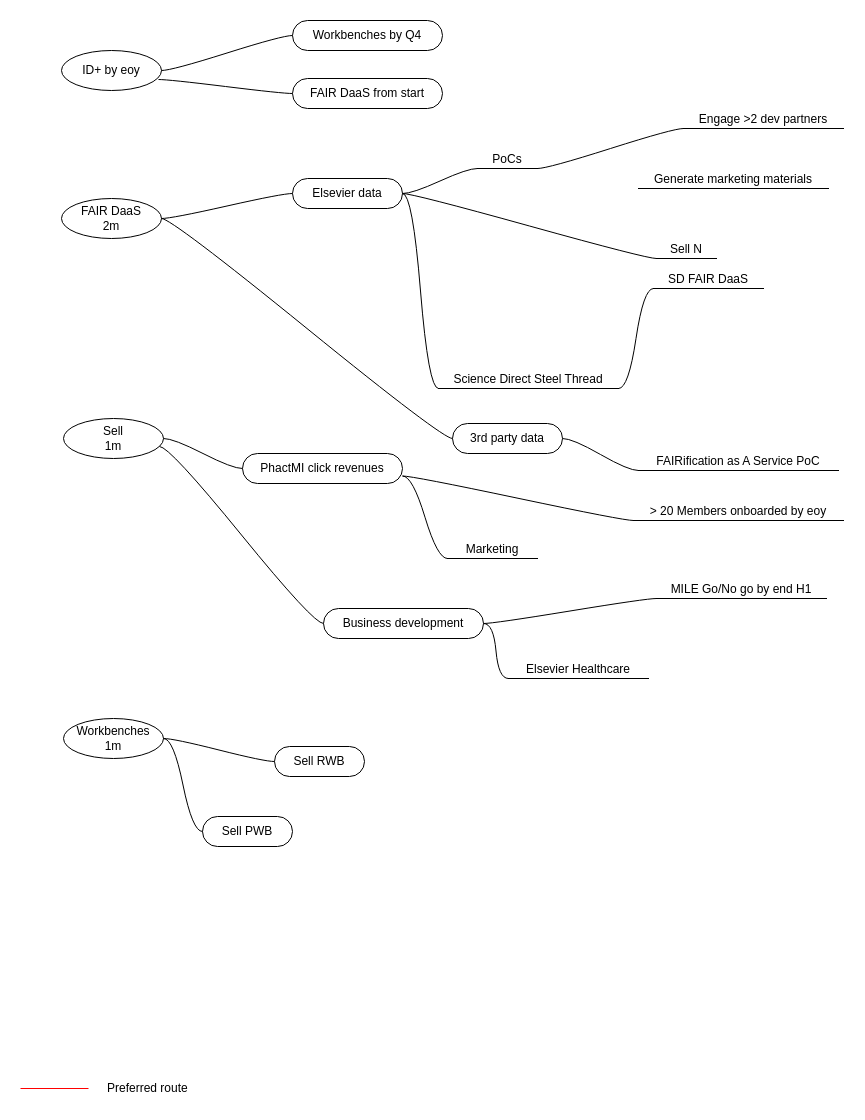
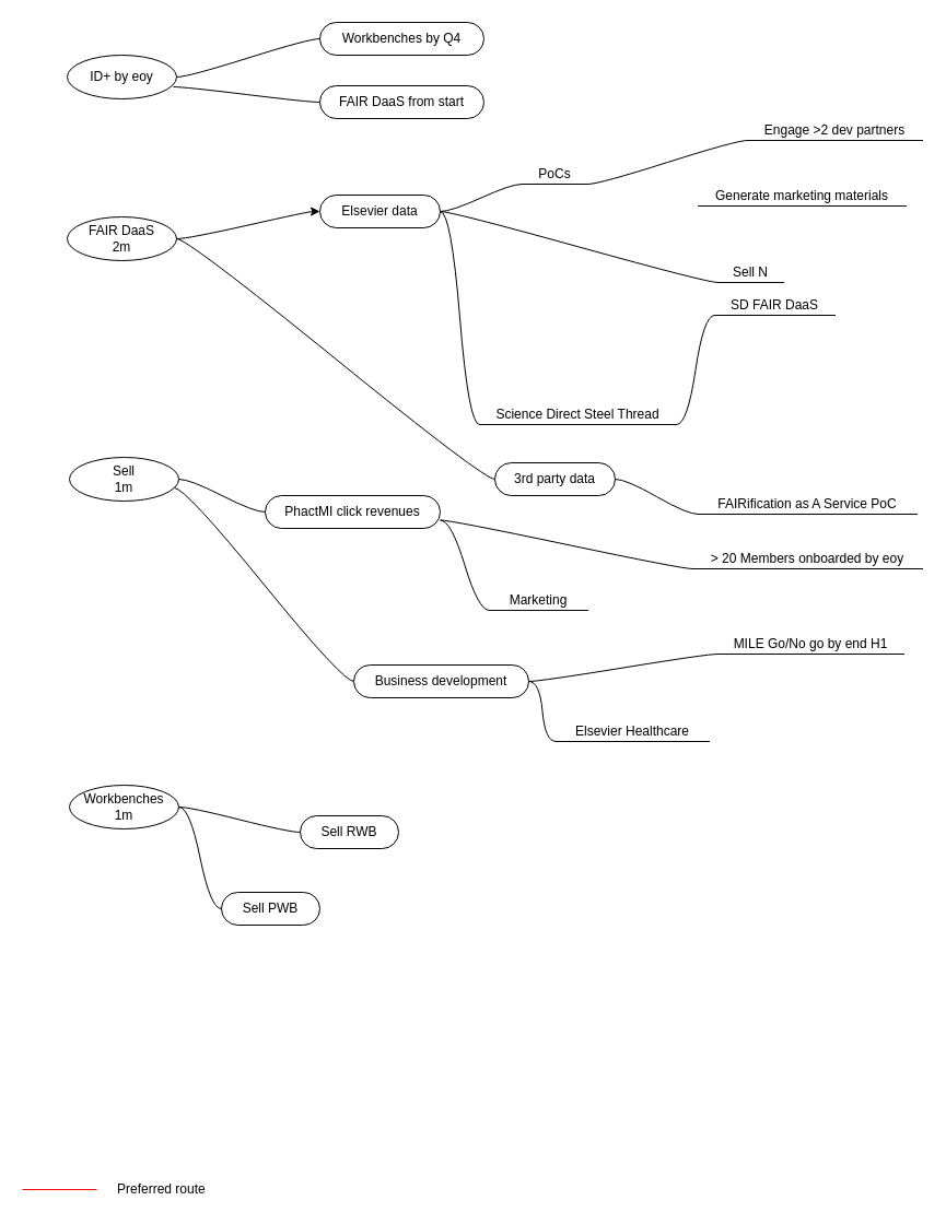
  <mxCell id="0" style=";html=1;" />
  <mxCell id="1" style=";html=1;" parent="0" />
  <mxCell id="2" value="" style="line;strokeWidth=1;html=1;rounded=1;fontSize=12;align=center;verticalAlign=middle;strokeColor=#FF0000;endFill=1;endArrow=classic;endSize=10;startSize=10;" parent="1" vertex="1"><mxGeometry x="20" y="1083" width="68" height="10" as="geometry" /></mxCell>
  <mxCell id="3" value="Preferred route" style="text;html=1;strokeColor=none;fillColor=none;align=left;verticalAlign=middle;whiteSpace=wrap;rounded=0;shadow=1;fontSize=12;" parent="1" vertex="1"><mxGeometry x="105" y="1078" width="143" height="20" as="geometry" /></mxCell>
  <mxCell id="4" value="ID+ by eoy" style="ellipse;whiteSpace=wrap;html=1;align=center;newEdgeStyle={&quot;edgeStyle&quot;:&quot;entityRelationEdgeStyle&quot;,&quot;startArrow&quot;:&quot;none&quot;,&quot;endArrow&quot;:&quot;none&quot;,&quot;segment&quot;:10,&quot;curved&quot;:1};treeFolding=1;treeMoving=1;" vertex="1" parent="1"><mxGeometry x="61" y="50" width="100" height="40" as="geometry" /></mxCell>
  <mxCell id="5" value="FAIR DaaS&lt;br&gt;2m" style="ellipse;whiteSpace=wrap;html=1;align=center;newEdgeStyle={&quot;edgeStyle&quot;:&quot;entityRelationEdgeStyle&quot;,&quot;startArrow&quot;:&quot;none&quot;,&quot;endArrow&quot;:&quot;none&quot;,&quot;segment&quot;:10,&quot;curved&quot;:1};treeFolding=1;treeMoving=1;" vertex="1" parent="1"><mxGeometry x="61" y="198" width="100" height="40" as="geometry" /></mxCell>
  <mxCell id="6" value="Sell&lt;br&gt;1m" style="ellipse;whiteSpace=wrap;html=1;align=center;newEdgeStyle={&quot;edgeStyle&quot;:&quot;entityRelationEdgeStyle&quot;,&quot;startArrow&quot;:&quot;none&quot;,&quot;endArrow&quot;:&quot;none&quot;,&quot;segment&quot;:10,&quot;curved&quot;:1};treeFolding=1;treeMoving=1;" vertex="1" parent="1"><mxGeometry x="63" y="418" width="100" height="40" as="geometry" /></mxCell>
  <mxCell id="7" value="Workbenches&lt;br&gt;1m" style="ellipse;whiteSpace=wrap;html=1;align=center;newEdgeStyle={&quot;edgeStyle&quot;:&quot;entityRelationEdgeStyle&quot;,&quot;startArrow&quot;:&quot;none&quot;,&quot;endArrow&quot;:&quot;none&quot;,&quot;segment&quot;:10,&quot;curved&quot;:1};treeFolding=1;treeMoving=1;" vertex="1" parent="1"><mxGeometry x="63" y="718" width="100" height="40" as="geometry" /></mxCell>
  <mxCell id="8" style="edgeStyle=orthogonalEdgeStyle;rounded=0;orthogonalLoop=1;jettySize=auto;html=1;exitX=0.5;exitY=1;exitDx=0;exitDy=0;" edge="1" parent="1" source="4" target="4"><mxGeometry relative="1" as="geometry" /></mxCell>
  <mxCell id="9" value="Workbenches by Q4" style="whiteSpace=wrap;html=1;rounded=1;arcSize=50;align=center;verticalAlign=middle;strokeWidth=1;autosize=1;spacing=4;treeFolding=1;treeMoving=1;newEdgeStyle={&quot;edgeStyle&quot;:&quot;entityRelationEdgeStyle&quot;,&quot;startArrow&quot;:&quot;none&quot;,&quot;endArrow&quot;:&quot;none&quot;,&quot;segment&quot;:10,&quot;curved&quot;:1};" vertex="1" parent="1"><mxGeometry x="292" y="20" width="150" height="30" as="geometry" /></mxCell>
  <mxCell id="10" value="" style="edgeStyle=entityRelationEdgeStyle;startArrow=none;endArrow=none;segment=10;curved=1;" edge="1" target="9" parent="1"><mxGeometry relative="1" as="geometry"><mxPoint x="161" y="70" as="sourcePoint" /></mxGeometry></mxCell>
  <mxCell id="11" value="FAIR DaaS from start" style="whiteSpace=wrap;html=1;rounded=1;arcSize=50;align=center;verticalAlign=middle;strokeWidth=1;autosize=1;spacing=4;treeFolding=1;treeMoving=1;newEdgeStyle={&quot;edgeStyle&quot;:&quot;entityRelationEdgeStyle&quot;,&quot;startArrow&quot;:&quot;none&quot;,&quot;endArrow&quot;:&quot;none&quot;,&quot;segment&quot;:10,&quot;curved&quot;:1};" vertex="1" parent="1"><mxGeometry x="292" y="78" width="150" height="30" as="geometry" /></mxCell>
  <mxCell id="12" value="" style="edgeStyle=entityRelationEdgeStyle;startArrow=none;endArrow=none;segment=10;curved=1;exitX=0.97;exitY=0.725;exitDx=0;exitDy=0;exitPerimeter=0;" edge="1" target="11" parent="1" source="4"><mxGeometry relative="1" as="geometry"><mxPoint x="151" y="120" as="sourcePoint" /></mxGeometry></mxCell>
  <mxCell id="13" value="Elsevier data" style="whiteSpace=wrap;html=1;rounded=1;arcSize=50;align=center;verticalAlign=middle;strokeWidth=1;autosize=1;spacing=4;treeFolding=1;treeMoving=1;newEdgeStyle={&quot;edgeStyle&quot;:&quot;entityRelationEdgeStyle&quot;,&quot;startArrow&quot;:&quot;none&quot;,&quot;endArrow&quot;:&quot;none&quot;,&quot;segment&quot;:10,&quot;curved&quot;:1};" vertex="1" parent="1"><mxGeometry x="292" y="178" width="110" height="30" as="geometry" /></mxCell>
- <mxCell id="14" value="" style="edgeStyle=entityRelationEdgeStyle;startArrow=none;endArrow=none;segment=10;curved=1;entryX=0;entryY=0.5;entryDx=0;entryDy=0;exitX=1;exitY=0.5;exitDx=0;exitDy=0;" edge="1" target="13" parent="1" source="5"><mxGeometry relative="1" as="geometry"><mxPoint x="163" y="318" as="sourcePoint" /></mxGeometry></mxCell>
+ <mxCell id="14" value="" style="edgeStyle=entityRelationEdgeStyle;startArrow=none;endArrow=classic;segment=10;curved=1;entryX=0;entryY=0.5;entryDx=0;entryDy=0;exitX=1;exitY=0.5;exitDx=0;exitDy=0;" edge="1" target="13" parent="1" source="5"><mxGeometry relative="1" as="geometry"><mxPoint x="163" y="318" as="sourcePoint" /></mxGeometry></mxCell>
  <mxCell id="15" value="PoCs" style="whiteSpace=wrap;html=1;shape=partialRectangle;top=0;left=0;bottom=1;right=0;points=[[0,1],[1,1]];fillColor=none;align=center;verticalAlign=bottom;routingCenterY=0.5;snapToPoint=1;recursiveResize=0;autosize=1;treeFolding=1;treeMoving=1;newEdgeStyle={&quot;edgeStyle&quot;:&quot;entityRelationEdgeStyle&quot;,&quot;startArrow&quot;:&quot;none&quot;,&quot;endArrow&quot;:&quot;none&quot;,&quot;segment&quot;:10,&quot;curved&quot;:1};" vertex="1" parent="1"><mxGeometry x="477" y="148" width="60" height="20" as="geometry" /></mxCell>
  <mxCell id="16" value="" style="edgeStyle=entityRelationEdgeStyle;startArrow=none;endArrow=none;segment=10;curved=1;exitX=1;exitY=0.5;exitDx=0;exitDy=0;" edge="1" target="15" parent="1" source="13"><mxGeometry relative="1" as="geometry"><mxPoint x="423" y="288" as="sourcePoint" /></mxGeometry></mxCell>
  <mxCell id="17" value="Sell N" style="whiteSpace=wrap;html=1;shape=partialRectangle;top=0;left=0;bottom=1;right=0;points=[[0,1],[1,1]];fillColor=none;align=center;verticalAlign=bottom;routingCenterY=0.5;snapToPoint=1;recursiveResize=0;autosize=1;treeFolding=1;treeMoving=1;newEdgeStyle={&quot;edgeStyle&quot;:&quot;entityRelationEdgeStyle&quot;,&quot;startArrow&quot;:&quot;none&quot;,&quot;endArrow&quot;:&quot;none&quot;,&quot;segment&quot;:10,&quot;curved&quot;:1};" vertex="1" parent="1"><mxGeometry x="656" y="238" width="60" height="20" as="geometry" /></mxCell>
  <mxCell id="18" value="" style="edgeStyle=entityRelationEdgeStyle;startArrow=none;endArrow=none;segment=10;curved=1;exitX=1;exitY=0.5;exitDx=0;exitDy=0;" edge="1" target="17" parent="1" source="13"><mxGeometry relative="1" as="geometry"><mxPoint x="143" y="108.5" as="sourcePoint" /></mxGeometry></mxCell>
  <mxCell id="19" value="Science Direct Steel Thread" style="whiteSpace=wrap;html=1;shape=partialRectangle;top=0;left=0;bottom=1;right=0;points=[[0,1],[1,1]];fillColor=none;align=center;verticalAlign=bottom;routingCenterY=0.5;snapToPoint=1;recursiveResize=0;autosize=1;treeFolding=1;treeMoving=1;newEdgeStyle={&quot;edgeStyle&quot;:&quot;entityRelationEdgeStyle&quot;,&quot;startArrow&quot;:&quot;none&quot;,&quot;endArrow&quot;:&quot;none&quot;,&quot;segment&quot;:10,&quot;curved&quot;:1};" vertex="1" parent="1"><mxGeometry x="438" y="368" width="180" height="20" as="geometry" /></mxCell>
  <mxCell id="20" value="" style="edgeStyle=entityRelationEdgeStyle;startArrow=none;endArrow=none;segment=10;curved=1;exitX=1;exitY=0.5;exitDx=0;exitDy=0;" edge="1" target="19" parent="1" source="13"><mxGeometry relative="1" as="geometry"><mxPoint x="683" y="548" as="sourcePoint" /></mxGeometry></mxCell>
  <mxCell id="21" value="SD FAIR DaaS" style="whiteSpace=wrap;html=1;shape=partialRectangle;top=0;left=0;bottom=1;right=0;points=[[0,1],[1,1]];fillColor=none;align=center;verticalAlign=bottom;routingCenterY=0.5;snapToPoint=1;recursiveResize=0;autosize=1;treeFolding=1;treeMoving=1;newEdgeStyle={&quot;edgeStyle&quot;:&quot;entityRelationEdgeStyle&quot;,&quot;startArrow&quot;:&quot;none&quot;,&quot;endArrow&quot;:&quot;none&quot;,&quot;segment&quot;:10,&quot;curved&quot;:1};" vertex="1" parent="1"><mxGeometry x="653" y="268" width="110" height="20" as="geometry" /></mxCell>
  <mxCell id="22" value="" style="edgeStyle=entityRelationEdgeStyle;startArrow=none;endArrow=none;segment=10;curved=1;exitX=1;exitY=1;exitDx=0;exitDy=0;" edge="1" target="21" parent="1" source="19"><mxGeometry relative="1" as="geometry"><mxPoint x="683" y="518" as="sourcePoint" /></mxGeometry></mxCell>
  <mxCell id="23" value="3rd party data" style="whiteSpace=wrap;html=1;rounded=1;arcSize=50;align=center;verticalAlign=middle;strokeWidth=1;autosize=1;spacing=4;treeFolding=1;treeMoving=1;newEdgeStyle={&quot;edgeStyle&quot;:&quot;entityRelationEdgeStyle&quot;,&quot;startArrow&quot;:&quot;none&quot;,&quot;endArrow&quot;:&quot;none&quot;,&quot;segment&quot;:10,&quot;curved&quot;:1};" vertex="1" parent="1"><mxGeometry x="452" y="423" width="110" height="30" as="geometry" /></mxCell>
  <mxCell id="24" value="" style="edgeStyle=entityRelationEdgeStyle;startArrow=none;endArrow=none;segment=10;curved=1;exitX=1;exitY=0.5;exitDx=0;exitDy=0;" edge="1" target="23" parent="1" source="5"><mxGeometry relative="1" as="geometry"><mxPoint x="105" y="428" as="sourcePoint" /></mxGeometry></mxCell>
  <mxCell id="25" value="PhactMI click revenues" style="whiteSpace=wrap;html=1;rounded=1;arcSize=50;align=center;verticalAlign=middle;strokeWidth=1;autosize=1;spacing=4;treeFolding=1;treeMoving=1;newEdgeStyle={&quot;edgeStyle&quot;:&quot;entityRelationEdgeStyle&quot;,&quot;startArrow&quot;:&quot;none&quot;,&quot;endArrow&quot;:&quot;none&quot;,&quot;segment&quot;:10,&quot;curved&quot;:1};" vertex="1" parent="1"><mxGeometry x="242" y="453" width="160" height="30" as="geometry" /></mxCell>
  <mxCell id="26" value="" style="edgeStyle=entityRelationEdgeStyle;startArrow=none;endArrow=none;segment=10;curved=1;exitX=1;exitY=0.5;exitDx=0;exitDy=0;" edge="1" target="25" parent="1" source="6"><mxGeometry relative="1" as="geometry"><mxPoint x="693" y="488" as="sourcePoint" /></mxGeometry></mxCell>
  <mxCell id="27" value="Elsevier Healthcare" style="whiteSpace=wrap;html=1;shape=partialRectangle;top=0;left=0;bottom=1;right=0;points=[[0,1],[1,1]];fillColor=none;align=center;verticalAlign=bottom;routingCenterY=0.5;snapToPoint=1;recursiveResize=0;autosize=1;treeFolding=1;treeMoving=1;newEdgeStyle={&quot;edgeStyle&quot;:&quot;entityRelationEdgeStyle&quot;,&quot;startArrow&quot;:&quot;none&quot;,&quot;endArrow&quot;:&quot;none&quot;,&quot;segment&quot;:10,&quot;curved&quot;:1};" vertex="1" parent="1"><mxGeometry x="508" y="658" width="140" height="20" as="geometry" /></mxCell>
  <mxCell id="28" value="" style="edgeStyle=entityRelationEdgeStyle;startArrow=none;endArrow=none;segment=10;curved=1;exitX=1;exitY=0.5;exitDx=0;exitDy=0;" edge="1" target="27" parent="1" source="33"><mxGeometry relative="1" as="geometry"><mxPoint x="673" y="478" as="sourcePoint" /></mxGeometry></mxCell>
  <mxCell id="29" value="&amp;gt; 20 Members onboarded by eoy" style="whiteSpace=wrap;html=1;shape=partialRectangle;top=0;left=0;bottom=1;right=0;points=[[0,1],[1,1]];fillColor=none;align=center;verticalAlign=bottom;routingCenterY=0.5;snapToPoint=1;recursiveResize=0;autosize=1;treeFolding=1;treeMoving=1;newEdgeStyle={&quot;edgeStyle&quot;:&quot;entityRelationEdgeStyle&quot;,&quot;startArrow&quot;:&quot;none&quot;,&quot;endArrow&quot;:&quot;none&quot;,&quot;segment&quot;:10,&quot;curved&quot;:1};" vertex="1" parent="1"><mxGeometry x="633" y="500" width="210" height="20" as="geometry" /></mxCell>
  <mxCell id="30" value="" style="edgeStyle=entityRelationEdgeStyle;startArrow=none;endArrow=none;segment=10;curved=1;exitX=1;exitY=0.75;exitDx=0;exitDy=0;" edge="1" target="29" parent="1" source="25"><mxGeometry relative="1" as="geometry"><mxPoint x="383" y="618" as="sourcePoint" /></mxGeometry></mxCell>
  <mxCell id="31" value="Marketing" style="whiteSpace=wrap;html=1;shape=partialRectangle;top=0;left=0;bottom=1;right=0;points=[[0,1],[1,1]];fillColor=none;align=center;verticalAlign=bottom;routingCenterY=0.5;snapToPoint=1;recursiveResize=0;autosize=1;treeFolding=1;treeMoving=1;newEdgeStyle={&quot;edgeStyle&quot;:&quot;entityRelationEdgeStyle&quot;,&quot;startArrow&quot;:&quot;none&quot;,&quot;endArrow&quot;:&quot;none&quot;,&quot;segment&quot;:10,&quot;curved&quot;:1};" vertex="1" parent="1"><mxGeometry x="447" y="538" width="90" height="20" as="geometry" /></mxCell>
  <mxCell id="32" value="" style="edgeStyle=entityRelationEdgeStyle;startArrow=none;endArrow=none;segment=10;curved=1;exitX=1;exitY=0.75;exitDx=0;exitDy=0;" edge="1" target="31" parent="1" source="25"><mxGeometry relative="1" as="geometry"><mxPoint x="319" y="598" as="sourcePoint" /></mxGeometry></mxCell>
  <mxCell id="33" value="Business development" style="whiteSpace=wrap;html=1;rounded=1;arcSize=50;align=center;verticalAlign=middle;strokeWidth=1;autosize=1;spacing=4;treeFolding=1;treeMoving=1;newEdgeStyle={&quot;edgeStyle&quot;:&quot;entityRelationEdgeStyle&quot;,&quot;startArrow&quot;:&quot;none&quot;,&quot;endArrow&quot;:&quot;none&quot;,&quot;segment&quot;:10,&quot;curved&quot;:1};" vertex="1" parent="1"><mxGeometry x="323" y="608" width="160" height="30" as="geometry" /></mxCell>
  <mxCell id="34" value="" style="edgeStyle=entityRelationEdgeStyle;startArrow=none;endArrow=none;segment=10;curved=1;exitX=0.96;exitY=0.7;exitDx=0;exitDy=0;exitPerimeter=0;" edge="1" target="33" parent="1" source="6"><mxGeometry relative="1" as="geometry"><mxPoint x="13" y="688" as="sourcePoint" /></mxGeometry></mxCell>
  <mxCell id="35" value="MILE Go/No go by end H1" style="whiteSpace=wrap;html=1;shape=partialRectangle;top=0;left=0;bottom=1;right=0;points=[[0,1],[1,1]];fillColor=none;align=center;verticalAlign=bottom;routingCenterY=0.5;snapToPoint=1;recursiveResize=0;autosize=1;treeFolding=1;treeMoving=1;newEdgeStyle={&quot;edgeStyle&quot;:&quot;entityRelationEdgeStyle&quot;,&quot;startArrow&quot;:&quot;none&quot;,&quot;endArrow&quot;:&quot;none&quot;,&quot;segment&quot;:10,&quot;curved&quot;:1};" vertex="1" parent="1"><mxGeometry x="656" y="578" width="170" height="20" as="geometry" /></mxCell>
  <mxCell id="36" value="" style="edgeStyle=entityRelationEdgeStyle;startArrow=none;endArrow=none;segment=10;curved=1;" edge="1" target="35" parent="1" source="33"><mxGeometry relative="1" as="geometry"><mxPoint x="673" y="458" as="sourcePoint" /></mxGeometry></mxCell>
  <mxCell id="37" value="Sell RWB" style="whiteSpace=wrap;html=1;rounded=1;arcSize=50;align=center;verticalAlign=middle;strokeWidth=1;autosize=1;spacing=4;treeFolding=1;treeMoving=1;newEdgeStyle={&quot;edgeStyle&quot;:&quot;entityRelationEdgeStyle&quot;,&quot;startArrow&quot;:&quot;none&quot;,&quot;endArrow&quot;:&quot;none&quot;,&quot;segment&quot;:10,&quot;curved&quot;:1};" vertex="1" parent="1"><mxGeometry x="274" y="746" width="90" height="30" as="geometry" /></mxCell>
  <mxCell id="38" value="" style="edgeStyle=entityRelationEdgeStyle;startArrow=none;endArrow=none;segment=10;curved=1;exitX=1;exitY=0.5;exitDx=0;exitDy=0;" edge="1" target="37" parent="1" source="7"><mxGeometry relative="1" as="geometry"><mxPoint x="243" y="788" as="sourcePoint" /></mxGeometry></mxCell>
  <mxCell id="39" value="Sell PWB" style="whiteSpace=wrap;html=1;rounded=1;arcSize=50;align=center;verticalAlign=middle;strokeWidth=1;autosize=1;spacing=4;treeFolding=1;treeMoving=1;newEdgeStyle={&quot;edgeStyle&quot;:&quot;entityRelationEdgeStyle&quot;,&quot;startArrow&quot;:&quot;none&quot;,&quot;endArrow&quot;:&quot;none&quot;,&quot;segment&quot;:10,&quot;curved&quot;:1};" vertex="1" parent="1"><mxGeometry x="202" y="816" width="90" height="30" as="geometry" /></mxCell>
  <mxCell id="40" value="" style="edgeStyle=entityRelationEdgeStyle;startArrow=none;endArrow=none;segment=10;curved=1;" edge="1" target="39" parent="1"><mxGeometry relative="1" as="geometry"><mxPoint x="163" y="738" as="sourcePoint" /></mxGeometry></mxCell>
  <mxCell id="41" value="Engage &amp;gt;2 dev partners" style="whiteSpace=wrap;html=1;shape=partialRectangle;top=0;left=0;bottom=1;right=0;points=[[0,1],[1,1]];fillColor=none;align=center;verticalAlign=bottom;routingCenterY=0.5;snapToPoint=1;recursiveResize=0;autosize=1;treeFolding=1;treeMoving=1;newEdgeStyle={&quot;edgeStyle&quot;:&quot;entityRelationEdgeStyle&quot;,&quot;startArrow&quot;:&quot;none&quot;,&quot;endArrow&quot;:&quot;none&quot;,&quot;segment&quot;:10,&quot;curved&quot;:1};" vertex="1" parent="1"><mxGeometry x="683" y="108" width="160" height="20" as="geometry" /></mxCell>
  <mxCell id="42" value="" style="edgeStyle=entityRelationEdgeStyle;startArrow=none;endArrow=none;segment=10;curved=1;exitX=1;exitY=1;exitDx=0;exitDy=0;" edge="1" target="41" parent="1" source="15"><mxGeometry relative="1" as="geometry"><mxPoint x="566" y="168" as="sourcePoint" /></mxGeometry></mxCell>
  <mxCell id="43" value="Generate marketing materials" style="whiteSpace=wrap;html=1;shape=partialRectangle;top=0;left=0;bottom=1;right=0;points=[[0,1],[1,1]];fillColor=none;align=center;verticalAlign=bottom;routingCenterY=0.5;snapToPoint=1;recursiveResize=0;autosize=1;treeFolding=1;treeMoving=1;newEdgeStyle={&quot;edgeStyle&quot;:&quot;entityRelationEdgeStyle&quot;,&quot;startArrow&quot;:&quot;none&quot;,&quot;endArrow&quot;:&quot;none&quot;,&quot;segment&quot;:10,&quot;curved&quot;:1};" vertex="1" parent="1"><mxGeometry x="638" y="168" width="190" height="20" as="geometry" /></mxCell>
  <mxCell id="44" value="FAIRification as A Service PoC" style="whiteSpace=wrap;html=1;shape=partialRectangle;top=0;left=0;bottom=1;right=0;points=[[0,1],[1,1]];fillColor=none;align=center;verticalAlign=bottom;routingCenterY=0.5;snapToPoint=1;recursiveResize=0;autosize=1;treeFolding=1;treeMoving=1;newEdgeStyle={&quot;edgeStyle&quot;:&quot;entityRelationEdgeStyle&quot;,&quot;startArrow&quot;:&quot;none&quot;,&quot;endArrow&quot;:&quot;none&quot;,&quot;segment&quot;:10,&quot;curved&quot;:1};" vertex="1" parent="1"><mxGeometry x="638" y="450" width="200" height="20" as="geometry" /></mxCell>
  <mxCell id="45" value="" style="edgeStyle=entityRelationEdgeStyle;startArrow=none;endArrow=none;segment=10;curved=1;exitX=1;exitY=0.5;exitDx=0;exitDy=0;" edge="1" target="44" parent="1" source="23"><mxGeometry relative="1" as="geometry"><mxPoint x="773" y="458" as="sourcePoint" /></mxGeometry></mxCell>
